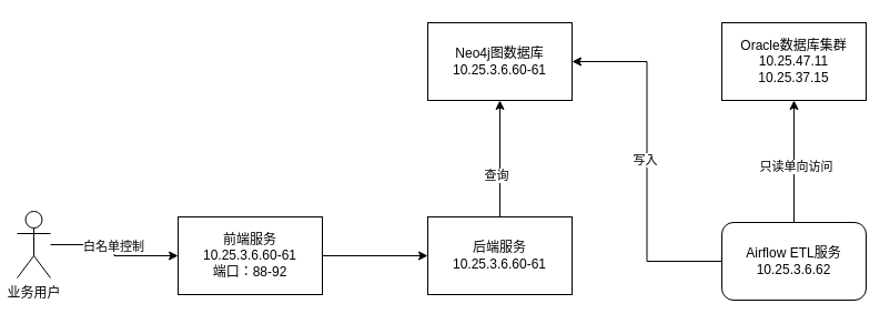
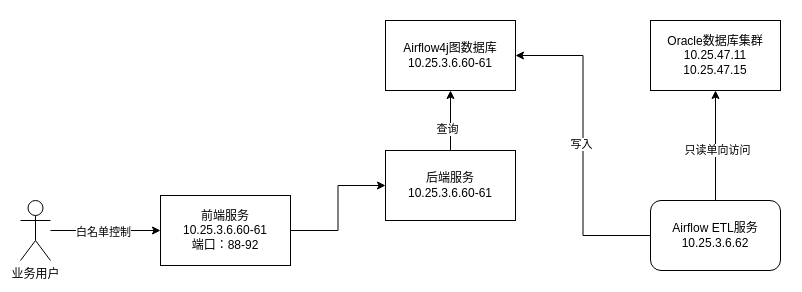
  <mxCell id="0" />
  <mxCell id="1" parent="0" />
  <mxCell id="2" style="edgeStyle=orthogonalEdgeStyle;rounded=0;orthogonalLoop=1;jettySize=auto;html=1;" edge="1" parent="1" source="4" target="6"><mxGeometry relative="1" as="geometry" /></mxCell>
  <mxCell id="3" value="白名单控制" style="edgeLabel;html=1;align=center;verticalAlign=middle;resizable=0;points=[];" vertex="1" connectable="0" parent="2"><mxGeometry x="-0.054" y="-1" relative="1" as="geometry"><mxPoint as="offset" /></mxGeometry></mxCell>
- <mxCell id="4" value="业务用户" style="shape=umlActor;verticalLabelPosition=bottom;verticalAlign=top;html=1;outlineConnect=0;" vertex="1" parent="1"><mxGeometry x="15" y="190" width="30" height="60" as="geometry" /></mxCell>
+ <mxCell id="4" value="业务用户" style="shape=umlActor;verticalLabelPosition=bottom;verticalAlign=top;html=1;outlineConnect=0;" vertex="1" parent="1"><mxGeometry x="20" y="200" width="30" height="60" as="geometry" /></mxCell>
  <mxCell id="5" style="edgeStyle=orthogonalEdgeStyle;rounded=0;orthogonalLoop=1;jettySize=auto;html=1;" edge="1" parent="1" source="6" target="9"><mxGeometry relative="1" as="geometry" /></mxCell>
  <mxCell id="6" value="前端服务&lt;br&gt;10.25.3.6.60-61&lt;br&gt;端口：88-92" style="rounded=0;whiteSpace=wrap;html=1;" vertex="1" parent="1"><mxGeometry x="160" y="195" width="130" height="70" as="geometry" /></mxCell>
  <mxCell id="7" style="edgeStyle=orthogonalEdgeStyle;rounded=0;orthogonalLoop=1;jettySize=auto;html=1;" edge="1" parent="1" source="9" target="10"><mxGeometry relative="1" as="geometry" /></mxCell>
  <mxCell id="8" value="查询" style="edgeLabel;html=1;align=center;verticalAlign=middle;resizable=0;points=[];" vertex="1" connectable="0" parent="7"><mxGeometry x="-0.276" y="4" relative="1" as="geometry"><mxPoint as="offset" /></mxGeometry></mxCell>
- <mxCell id="9" value="后端服务&lt;br&gt;10.25.3.6.60-61" style="rounded=0;whiteSpace=wrap;html=1;" vertex="1" parent="1"><mxGeometry x="385" y="195" width="130" height="70" as="geometry" /></mxCell>
- <mxCell id="10" value="Neo4j图数据库&lt;br&gt;10.25.3.6.60-61" style="rounded=0;whiteSpace=wrap;html=1;" vertex="1" parent="1"><mxGeometry x="385" y="20" width="130" height="70" as="geometry" /></mxCell>
+ <mxCell id="9" value="后端服务&lt;br&gt;10.25.3.6.60-61" style="rounded=0;whiteSpace=wrap;html=1;" vertex="1" parent="1"><mxGeometry x="385" y="150" width="130" height="70" as="geometry" /></mxCell>
+ <mxCell id="10" value="Airflow4j图数据库&lt;br&gt;10.25.3.6.60-61" style="rounded=0;whiteSpace=wrap;html=1;" vertex="1" parent="1"><mxGeometry x="385" y="20" width="130" height="70" as="geometry" /></mxCell>
  <mxCell id="11" style="edgeStyle=orthogonalEdgeStyle;rounded=0;orthogonalLoop=1;jettySize=auto;html=1;" edge="1" parent="1" source="15" target="16"><mxGeometry relative="1" as="geometry" /></mxCell>
  <mxCell id="12" value="只读单向访问" style="edgeLabel;html=1;align=center;verticalAlign=middle;resizable=0;points=[];" vertex="1" connectable="0" parent="11"><mxGeometry x="-0.073" y="-1" relative="1" as="geometry"><mxPoint as="offset" /></mxGeometry></mxCell>
  <mxCell id="13" style="edgeStyle=orthogonalEdgeStyle;rounded=0;orthogonalLoop=1;jettySize=auto;html=1;entryX=1;entryY=0.5;entryDx=0;entryDy=0;" edge="1" parent="1" source="15" target="10"><mxGeometry relative="1" as="geometry" /></mxCell>
  <mxCell id="14" value="写入" style="edgeLabel;html=1;align=center;verticalAlign=middle;resizable=0;points=[];" vertex="1" connectable="0" parent="13"><mxGeometry x="0.013" y="3" relative="1" as="geometry"><mxPoint x="1" y="1" as="offset" /></mxGeometry></mxCell>
  <mxCell id="15" value="Airflow ETL服务&lt;br&gt;10.25.3.6.62" style="whiteSpace=wrap;html=1;rounded=1;" vertex="1" parent="1"><mxGeometry x="650" y="200" width="130" height="70" as="geometry" /></mxCell>
- <mxCell id="16" value="Oracle数据库集群&lt;br&gt;10.25.47.11&lt;br&gt;10.25.37.15" style="rounded=0;whiteSpace=wrap;html=1;" vertex="1" parent="1"><mxGeometry x="650" y="20" width="130" height="70" as="geometry" /></mxCell>
+ <mxCell id="16" value="Oracle数据库集群&lt;br&gt;10.25.47.11&lt;br&gt;10.25.47.15" style="rounded=0;whiteSpace=wrap;html=1;" vertex="1" parent="1"><mxGeometry x="650" y="20" width="130" height="70" as="geometry" /></mxCell>
